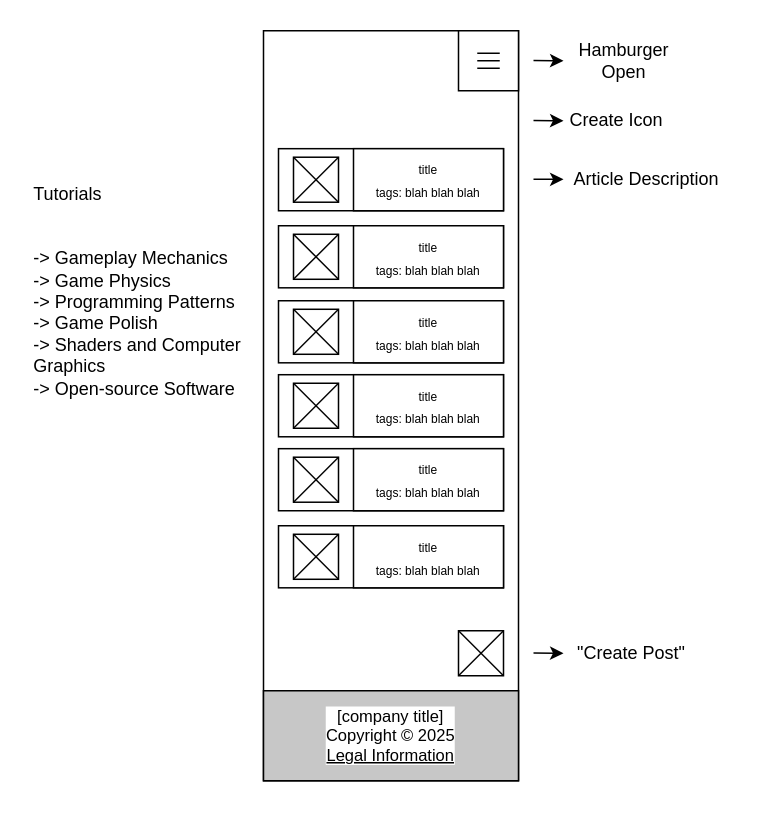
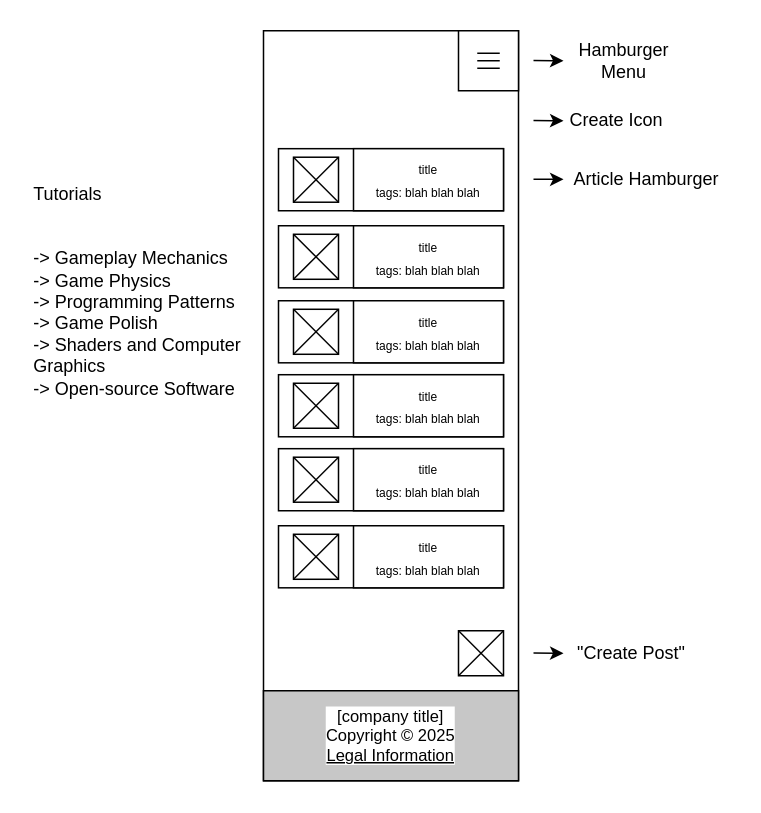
  <mxCell id="0" />
  <mxCell id="1" parent="0" />
  <mxCell id="2" value="" style="rounded=0;whiteSpace=wrap;html=1;" vertex="1" parent="1"><mxGeometry x="175" y="20" width="170" height="500" as="geometry" /></mxCell>
  <mxCell id="3" value="" style="rounded=0;whiteSpace=wrap;html=1;" vertex="1" parent="1"><mxGeometry x="185" y="98.62" width="150" height="41.38" as="geometry" /></mxCell>
  <mxCell id="4" value="" style="rounded=0;whiteSpace=wrap;html=1;" vertex="1" parent="1"><mxGeometry x="195" y="104.31" width="30" height="30" as="geometry" /></mxCell>
  <mxCell id="5" value="" style="endArrow=none;html=1;rounded=0;exitX=0;exitY=0;exitDx=0;exitDy=0;entryX=1;entryY=1;entryDx=0;entryDy=0;" edge="1" parent="1" source="4" target="4"><mxGeometry width="50" height="50" relative="1" as="geometry"><mxPoint x="235" y="290" as="sourcePoint" /><mxPoint x="285" y="240" as="targetPoint" /></mxGeometry></mxCell>
  <mxCell id="6" value="" style="endArrow=classic;html=1;rounded=0;" edge="1" parent="1"><mxGeometry width="50" height="50" relative="1" as="geometry"><mxPoint x="355" y="434.76" as="sourcePoint" /><mxPoint x="375" y="435" as="targetPoint" /></mxGeometry></mxCell>
  <mxCell id="7" value="&quot;Create Post&quot;" style="text;html=1;align=center;verticalAlign=middle;resizable=0;points=[];autosize=1;strokeColor=none;fillColor=none;" vertex="1" parent="1"><mxGeometry x="375" y="425" width="90" height="20" as="geometry" /></mxCell>
  <mxCell id="8" value="" style="endArrow=classic;html=1;rounded=0;" edge="1" parent="1"><mxGeometry width="50" height="50" relative="1" as="geometry"><mxPoint x="355" y="79.76" as="sourcePoint" /><mxPoint x="375" y="80" as="targetPoint" /><Array as="points"><mxPoint x="375" y="80" /></Array></mxGeometry></mxCell>
  <mxCell id="9" value="Create Icon" style="text;html=1;align=center;verticalAlign=middle;resizable=0;points=[];autosize=1;strokeColor=none;fillColor=none;" vertex="1" parent="1"><mxGeometry x="375" y="70" width="70" height="20" as="geometry" /></mxCell>
  <mxCell id="10" value="" style="endArrow=classic;html=1;rounded=0;" edge="1" parent="1"><mxGeometry width="50" height="50" relative="1" as="geometry"><mxPoint x="355" y="39.76" as="sourcePoint" /><mxPoint x="375" y="40" as="targetPoint" /></mxGeometry></mxCell>
- <mxCell id="11" value="Hamburger&lt;br&gt;Open" style="text;html=1;align=center;verticalAlign=middle;resizable=0;points=[];autosize=1;strokeColor=none;fillColor=none;" vertex="1" parent="1"><mxGeometry x="375" y="25" width="80" height="30" as="geometry" /></mxCell>
+ <mxCell id="11" value="Hamburger&lt;br&gt;Menu" style="text;html=1;align=center;verticalAlign=middle;resizable=0;points=[];autosize=1;strokeColor=none;fillColor=none;" vertex="1" parent="1"><mxGeometry x="375" y="25" width="80" height="30" as="geometry" /></mxCell>
  <mxCell id="12" value="" style="endArrow=classic;html=1;rounded=0;" edge="1" parent="1"><mxGeometry width="50" height="50" relative="1" as="geometry"><mxPoint x="355" y="119.07" as="sourcePoint" /><mxPoint x="375" y="119" as="targetPoint" /></mxGeometry></mxCell>
- <mxCell id="13" value="Article Description" style="text;html=1;align=center;verticalAlign=middle;resizable=0;points=[];autosize=1;strokeColor=none;fillColor=none;" vertex="1" parent="1"><mxGeometry x="375" y="109.31" width="110" height="20" as="geometry" /></mxCell>
+ <mxCell id="13" value="Article Hamburger" style="text;html=1;align=center;verticalAlign=middle;resizable=0;points=[];autosize=1;strokeColor=none;fillColor=none;" vertex="1" parent="1"><mxGeometry x="375" y="109.31" width="110" height="20" as="geometry" /></mxCell>
  <mxCell id="14" value="Tutorials&#10;&#10;&#10;-&gt; Gameplay Mechanics&#10;-&gt; Game Physics&#10;-&gt; Programming Patterns&#10;-&gt; Game Polish&#10;-&gt; Shaders and Computer Graphics&#10;-&gt; Open-source Software" style="text;whiteSpace=wrap;html=1;" vertex="1" parent="1"><mxGeometry x="20" y="115" width="150" height="140" as="geometry" /></mxCell>
  <mxCell id="15" value="" style="rounded=0;whiteSpace=wrap;html=1;labelBackgroundColor=#FFFFFF;fontSize=10;fillColor=#FFFFFF;align=center;" vertex="1" parent="1"><mxGeometry x="305" y="20" width="40" height="40" as="geometry" /></mxCell>
  <mxCell id="16" value="" style="group" vertex="1" connectable="0" parent="1"><mxGeometry x="317.5" y="35" width="15" height="10" as="geometry" /></mxCell>
  <mxCell id="17" value="" style="endArrow=none;html=1;" edge="1" parent="16"><mxGeometry width="50" height="50" relative="1" as="geometry"><mxPoint as="sourcePoint" /><mxPoint x="15" as="targetPoint" /></mxGeometry></mxCell>
  <mxCell id="18" value="" style="endArrow=none;html=1;" edge="1" parent="16"><mxGeometry width="50" height="50" relative="1" as="geometry"><mxPoint y="5" as="sourcePoint" /><mxPoint x="15" y="5" as="targetPoint" /><Array as="points"><mxPoint y="5" /></Array></mxGeometry></mxCell>
  <mxCell id="19" value="" style="endArrow=none;html=1;" edge="1" parent="16"><mxGeometry width="50" height="50" relative="1" as="geometry"><mxPoint y="10" as="sourcePoint" /><mxPoint x="15" y="10" as="targetPoint" /><Array as="points"><mxPoint y="10" /></Array></mxGeometry></mxCell>
  <mxCell id="20" value="" style="endArrow=none;html=1;rounded=0;exitX=0;exitY=1;exitDx=0;exitDy=0;entryX=1;entryY=0;entryDx=0;entryDy=0;" edge="1" parent="1" source="4" target="4"><mxGeometry width="50" height="50" relative="1" as="geometry"><mxPoint x="135" y="130" as="sourcePoint" /><mxPoint x="185" y="180" as="targetPoint" /></mxGeometry></mxCell>
  <mxCell id="21" value="&lt;font style=&quot;font-size: 8px&quot;&gt;title&lt;br&gt;tags: blah blah blah&lt;/font&gt;" style="rounded=0;whiteSpace=wrap;html=1;" vertex="1" parent="1"><mxGeometry x="235" y="98.62" width="100" height="41.38" as="geometry" /></mxCell>
  <mxCell id="22" value="" style="rounded=0;whiteSpace=wrap;html=1;" vertex="1" parent="1"><mxGeometry x="185" y="150" width="150" height="41.38" as="geometry" /></mxCell>
  <mxCell id="23" value="" style="rounded=0;whiteSpace=wrap;html=1;" vertex="1" parent="1"><mxGeometry x="195" y="155.69" width="30" height="30" as="geometry" /></mxCell>
  <mxCell id="24" value="" style="endArrow=none;html=1;rounded=0;exitX=0;exitY=0;exitDx=0;exitDy=0;entryX=1;entryY=1;entryDx=0;entryDy=0;" edge="1" parent="1" source="23" target="23"><mxGeometry width="50" height="50" relative="1" as="geometry"><mxPoint x="235" y="341.38" as="sourcePoint" /><mxPoint x="285" y="291.38" as="targetPoint" /></mxGeometry></mxCell>
  <mxCell id="25" value="" style="endArrow=none;html=1;rounded=0;exitX=0;exitY=1;exitDx=0;exitDy=0;entryX=1;entryY=0;entryDx=0;entryDy=0;" edge="1" parent="1" source="23" target="23"><mxGeometry width="50" height="50" relative="1" as="geometry"><mxPoint x="135" y="181.38" as="sourcePoint" /><mxPoint x="185" y="231.38" as="targetPoint" /></mxGeometry></mxCell>
  <mxCell id="26" value="&lt;font style=&quot;font-size: 8px&quot;&gt;title&lt;br&gt;tags: blah blah blah&lt;/font&gt;" style="rounded=0;whiteSpace=wrap;html=1;" vertex="1" parent="1"><mxGeometry x="235" y="150" width="100" height="41.38" as="geometry" /></mxCell>
  <mxCell id="27" value="" style="rounded=0;whiteSpace=wrap;html=1;" vertex="1" parent="1"><mxGeometry x="185" y="200" width="150" height="41.38" as="geometry" /></mxCell>
  <mxCell id="28" value="" style="rounded=0;whiteSpace=wrap;html=1;" vertex="1" parent="1"><mxGeometry x="195" y="205.69" width="30" height="30" as="geometry" /></mxCell>
  <mxCell id="29" value="" style="endArrow=none;html=1;rounded=0;exitX=0;exitY=0;exitDx=0;exitDy=0;entryX=1;entryY=1;entryDx=0;entryDy=0;" edge="1" parent="1" source="28" target="28"><mxGeometry width="50" height="50" relative="1" as="geometry"><mxPoint x="235" y="391.38" as="sourcePoint" /><mxPoint x="285" y="341.38" as="targetPoint" /></mxGeometry></mxCell>
  <mxCell id="30" value="" style="endArrow=none;html=1;rounded=0;exitX=0;exitY=1;exitDx=0;exitDy=0;entryX=1;entryY=0;entryDx=0;entryDy=0;" edge="1" parent="1" source="28" target="28"><mxGeometry width="50" height="50" relative="1" as="geometry"><mxPoint x="135" y="231.38" as="sourcePoint" /><mxPoint x="185" y="281.38" as="targetPoint" /></mxGeometry></mxCell>
  <mxCell id="31" value="&lt;font style=&quot;font-size: 8px&quot;&gt;title&lt;br&gt;tags: blah blah blah&lt;/font&gt;" style="rounded=0;whiteSpace=wrap;html=1;" vertex="1" parent="1"><mxGeometry x="235" y="200" width="100" height="41.38" as="geometry" /></mxCell>
  <mxCell id="32" value="" style="rounded=0;whiteSpace=wrap;html=1;" vertex="1" parent="1"><mxGeometry x="185" y="249.31" width="150" height="41.38" as="geometry" /></mxCell>
  <mxCell id="33" value="" style="rounded=0;whiteSpace=wrap;html=1;" vertex="1" parent="1"><mxGeometry x="195" y="255" width="30" height="30" as="geometry" /></mxCell>
  <mxCell id="34" value="" style="endArrow=none;html=1;rounded=0;exitX=0;exitY=0;exitDx=0;exitDy=0;entryX=1;entryY=1;entryDx=0;entryDy=0;" edge="1" parent="1" source="33" target="33"><mxGeometry width="50" height="50" relative="1" as="geometry"><mxPoint x="235" y="440.69" as="sourcePoint" /><mxPoint x="285" y="390.69" as="targetPoint" /></mxGeometry></mxCell>
  <mxCell id="35" value="" style="endArrow=none;html=1;rounded=0;exitX=0;exitY=1;exitDx=0;exitDy=0;entryX=1;entryY=0;entryDx=0;entryDy=0;" edge="1" parent="1" source="33" target="33"><mxGeometry width="50" height="50" relative="1" as="geometry"><mxPoint x="135" y="280.69" as="sourcePoint" /><mxPoint x="185" y="330.69" as="targetPoint" /></mxGeometry></mxCell>
  <mxCell id="36" value="&lt;font style=&quot;font-size: 8px&quot;&gt;title&lt;br&gt;tags: blah blah blah&lt;/font&gt;" style="rounded=0;whiteSpace=wrap;html=1;" vertex="1" parent="1"><mxGeometry x="235" y="249.31" width="100" height="41.38" as="geometry" /></mxCell>
  <mxCell id="37" value="" style="rounded=0;whiteSpace=wrap;html=1;" vertex="1" parent="1"><mxGeometry x="185" y="298.62" width="150" height="41.38" as="geometry" /></mxCell>
  <mxCell id="38" value="" style="rounded=0;whiteSpace=wrap;html=1;" vertex="1" parent="1"><mxGeometry x="195" y="304.31" width="30" height="30" as="geometry" /></mxCell>
  <mxCell id="39" value="" style="endArrow=none;html=1;rounded=0;exitX=0;exitY=0;exitDx=0;exitDy=0;entryX=1;entryY=1;entryDx=0;entryDy=0;" edge="1" parent="1" source="38" target="38"><mxGeometry width="50" height="50" relative="1" as="geometry"><mxPoint x="235" y="490" as="sourcePoint" /><mxPoint x="285" y="440" as="targetPoint" /></mxGeometry></mxCell>
  <mxCell id="40" value="" style="endArrow=none;html=1;rounded=0;exitX=0;exitY=1;exitDx=0;exitDy=0;entryX=1;entryY=0;entryDx=0;entryDy=0;" edge="1" parent="1" source="38" target="38"><mxGeometry width="50" height="50" relative="1" as="geometry"><mxPoint x="135" y="330" as="sourcePoint" /><mxPoint x="185" y="380" as="targetPoint" /></mxGeometry></mxCell>
  <mxCell id="41" value="&lt;font style=&quot;font-size: 8px&quot;&gt;title&lt;br&gt;tags: blah blah blah&lt;/font&gt;" style="rounded=0;whiteSpace=wrap;html=1;" vertex="1" parent="1"><mxGeometry x="235" y="298.62" width="100" height="41.38" as="geometry" /></mxCell>
  <mxCell id="42" value="" style="rounded=0;whiteSpace=wrap;html=1;" vertex="1" parent="1"><mxGeometry x="185" y="350" width="150" height="41.38" as="geometry" /></mxCell>
  <mxCell id="43" value="" style="rounded=0;whiteSpace=wrap;html=1;" vertex="1" parent="1"><mxGeometry x="195" y="355.69" width="30" height="30" as="geometry" /></mxCell>
  <mxCell id="44" value="" style="endArrow=none;html=1;rounded=0;exitX=0;exitY=0;exitDx=0;exitDy=0;entryX=1;entryY=1;entryDx=0;entryDy=0;" edge="1" parent="1" source="43" target="43"><mxGeometry width="50" height="50" relative="1" as="geometry"><mxPoint x="235" y="541.38" as="sourcePoint" /><mxPoint x="285" y="491.38" as="targetPoint" /></mxGeometry></mxCell>
  <mxCell id="45" value="" style="endArrow=none;html=1;rounded=0;exitX=0;exitY=1;exitDx=0;exitDy=0;entryX=1;entryY=0;entryDx=0;entryDy=0;" edge="1" parent="1" source="43" target="43"><mxGeometry width="50" height="50" relative="1" as="geometry"><mxPoint x="135" y="381.38" as="sourcePoint" /><mxPoint x="185" y="431.38" as="targetPoint" /></mxGeometry></mxCell>
  <mxCell id="46" value="&lt;font style=&quot;font-size: 8px&quot;&gt;title&lt;br&gt;tags: blah blah blah&lt;/font&gt;" style="rounded=0;whiteSpace=wrap;html=1;" vertex="1" parent="1"><mxGeometry x="235" y="350" width="100" height="41.38" as="geometry" /></mxCell>
  <mxCell id="47" value="" style="rounded=0;whiteSpace=wrap;html=1;" vertex="1" parent="1"><mxGeometry x="305" y="420" width="30" height="30" as="geometry" /></mxCell>
  <mxCell id="48" value="" style="endArrow=none;html=1;rounded=0;exitX=0;exitY=0;exitDx=0;exitDy=0;entryX=1;entryY=1;entryDx=0;entryDy=0;" edge="1" parent="1" source="47" target="47"><mxGeometry width="50" height="50" relative="1" as="geometry"><mxPoint x="345" y="605.69" as="sourcePoint" /><mxPoint x="395" y="555.69" as="targetPoint" /></mxGeometry></mxCell>
  <mxCell id="49" value="" style="endArrow=none;html=1;rounded=0;exitX=0;exitY=1;exitDx=0;exitDy=0;entryX=1;entryY=0;entryDx=0;entryDy=0;" edge="1" parent="1" source="47" target="47"><mxGeometry width="50" height="50" relative="1" as="geometry"><mxPoint x="245" y="445.69" as="sourcePoint" /><mxPoint x="295" y="495.69" as="targetPoint" /></mxGeometry></mxCell>
  <mxCell id="50" value="[company title]&lt;br&gt;Copyright&amp;nbsp;© 2025&lt;br&gt;&lt;u&gt;Legal Information&lt;/u&gt;" style="rounded=0;whiteSpace=wrap;html=1;labelBackgroundColor=#FFFFFF;fontSize=11;fillColor=#c7c7c7;align=center;" vertex="1" parent="1"><mxGeometry x="175" y="460" width="170" height="60" as="geometry" /></mxCell>
